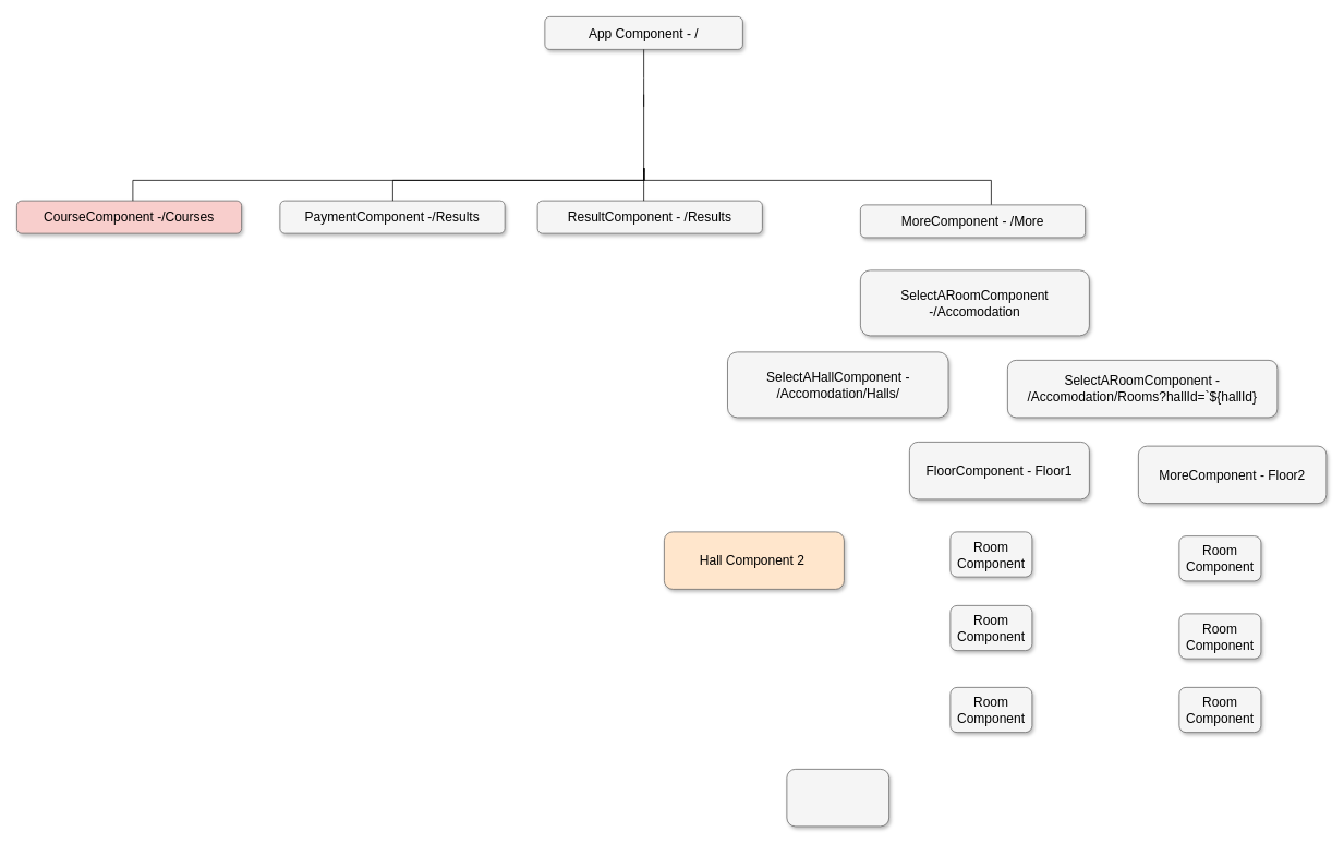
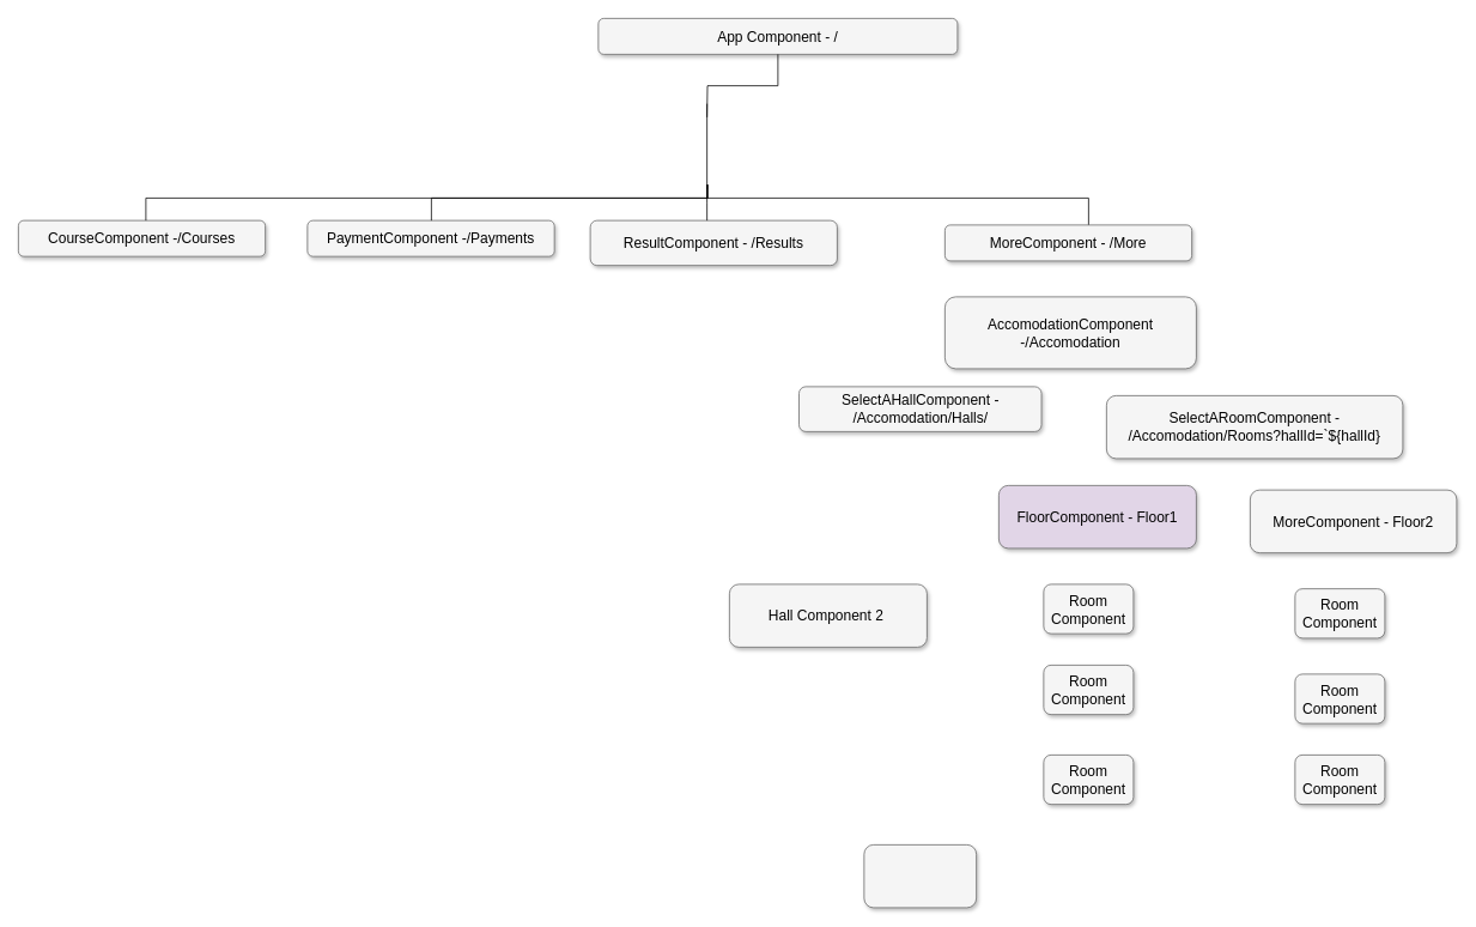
  <mxCell id="0" style=";html=1;" />
  <mxCell id="1" style=";html=1;" parent="0" />
- <mxCell id="2" value="PaymentComponent -/Results" style="whiteSpace=wrap;html=1;rounded=1;shadow=1;strokeWidth=1;fontSize=16;align=center;fillColor=#f5f5f5;strokeColor=#666666;" parent="1" vertex="1"><mxGeometry x="342" y="245" width="275" height="40" as="geometry" /></mxCell>
- <mxCell id="3" value="ResultComponent - /Results" style="whiteSpace=wrap;html=1;rounded=1;shadow=1;strokeWidth=1;fontSize=16;align=center;fillColor=#f5f5f5;strokeColor=#666666;" parent="1" vertex="1"><mxGeometry x="657" y="245" width="275" height="40" as="geometry" /></mxCell>
- <mxCell id="4" value="CourseComponent -/Courses" style="whiteSpace=wrap;html=1;rounded=1;shadow=1;strokeWidth=1;fontSize=16;align=center;fillColor=#f8cecc;strokeColor=#666666;" parent="1" vertex="1"><mxGeometry x="20" y="245" width="275" height="40" as="geometry" /></mxCell>
- <mxCell id="5" value="SelectAHallComponent - /Accomodation/Halls/" style="whiteSpace=wrap;html=1;rounded=1;shadow=1;strokeWidth=1;fontSize=16;align=center;fillColor=#f5f5f5;strokeColor=#666666;" parent="1" vertex="1"><mxGeometry x="889.5" y="430" width="270" height="80" as="geometry" /></mxCell>
- <mxCell id="6" value="Hall Component 2&amp;nbsp;" style="whiteSpace=wrap;html=1;rounded=1;shadow=1;strokeWidth=1;fontSize=16;align=center;fillColor=#ffe6cc;strokeColor=#666666;" parent="1" vertex="1"><mxGeometry x="812" y="650" width="220" height="70" as="geometry" /></mxCell>
- <mxCell id="7" value="App Component - /" style="whiteSpace=wrap;html=1;rounded=1;shadow=1;strokeWidth=1;fontSize=16;align=center;fillColor=#f5f5f5;strokeColor=#666666;" parent="1" vertex="1"><mxGeometry x="666" y="20" width="242" height="40" as="geometry" /></mxCell>
- <mxCell id="8" value="SelectARoomComponent -/Accomodation" style="whiteSpace=wrap;html=1;rounded=1;shadow=1;strokeWidth=1;fontSize=16;align=center;fillColor=#f5f5f5;strokeColor=#666666;" parent="1" vertex="1"><mxGeometry x="1052" y="330" width="280" height="80" as="geometry" /></mxCell>
+ <mxCell id="2" value="PaymentComponent -/Payments" style="whiteSpace=wrap;html=1;rounded=1;shadow=1;strokeWidth=1;fontSize=16;align=center;fillColor=#f5f5f5;strokeColor=#666666;" parent="1" vertex="1"><mxGeometry x="342" y="245" width="275" height="40" as="geometry" /></mxCell>
+ <mxCell id="3" value="ResultComponent - /Results" style="whiteSpace=wrap;html=1;rounded=1;shadow=1;strokeWidth=1;fontSize=16;align=center;fillColor=#f5f5f5;strokeColor=#666666;" parent="1" vertex="1"><mxGeometry x="657" y="245" width="275" height="50" as="geometry" /></mxCell>
+ <mxCell id="4" value="CourseComponent -/Courses" style="whiteSpace=wrap;html=1;rounded=1;shadow=1;strokeWidth=1;fontSize=16;align=center;fillColor=#f5f5f5;strokeColor=#666666;" parent="1" vertex="1"><mxGeometry x="20" y="245" width="275" height="40" as="geometry" /></mxCell>
+ <mxCell id="5" value="SelectAHallComponent - /Accomodation/Halls/" style="whiteSpace=wrap;html=1;rounded=1;shadow=1;strokeWidth=1;fontSize=16;align=center;fillColor=#f5f5f5;strokeColor=#666666;" parent="1" vertex="1"><mxGeometry x="889.5" y="430" width="270" height="50" as="geometry" /></mxCell>
+ <mxCell id="6" value="Hall Component 2&amp;nbsp;" style="whiteSpace=wrap;html=1;rounded=1;shadow=1;strokeWidth=1;fontSize=16;align=center;fillColor=#f5f5f5;strokeColor=#666666;" parent="1" vertex="1"><mxGeometry x="812" y="650" width="220" height="70" as="geometry" /></mxCell>
+ <mxCell id="7" value="App Component - /" style="whiteSpace=wrap;html=1;rounded=1;shadow=1;strokeWidth=1;fontSize=16;align=center;fillColor=#f5f5f5;strokeColor=#666666;" parent="1" vertex="1"><mxGeometry x="666" y="20" width="400" height="40" as="geometry" /></mxCell>
+ <mxCell id="8" value="AccomodationComponent -/Accomodation" style="whiteSpace=wrap;html=1;rounded=1;shadow=1;strokeWidth=1;fontSize=16;align=center;fillColor=#f5f5f5;strokeColor=#666666;" parent="1" vertex="1"><mxGeometry x="1052" y="330" width="280" height="80" as="geometry" /></mxCell>
  <mxCell id="9" style="edgeStyle=orthogonalEdgeStyle;html=1;startSize=6;endFill=0;endSize=6;strokeWidth=1;fontSize=16;rounded=0;endArrow=none;" parent="1" source="7" edge="1"><mxGeometry relative="1" as="geometry"><mxPoint x="787" y="130" as="targetPoint" /></mxGeometry></mxCell>
  <mxCell id="10" style="edgeStyle=orthogonalEdgeStyle;html=1;startSize=6;endFill=0;endSize=6;strokeWidth=1;fontSize=16;rounded=0;endArrow=none;" parent="1" edge="1"><mxGeometry relative="1" as="geometry"><mxPoint x="787" y="115" as="sourcePoint" /><mxPoint x="787" y="210" as="targetPoint" /></mxGeometry></mxCell>
  <mxCell id="11" style="edgeStyle=orthogonalEdgeStyle;html=1;startSize=6;endFill=0;endSize=6;strokeWidth=1;fontSize=16;rounded=0;endArrow=none;" parent="1" target="2" edge="1"><mxGeometry relative="1" as="geometry"><Array as="points"><mxPoint x="788" y="220" /><mxPoint x="480" y="220" /></Array><mxPoint x="788" y="205" as="sourcePoint" /></mxGeometry></mxCell>
  <mxCell id="12" style="edgeStyle=elbowEdgeStyle;html=1;startSize=6;endFill=0;endSize=6;strokeWidth=1;fontSize=16;rounded=0;endArrow=none;" parent="1" target="3" edge="1"><mxGeometry relative="1" as="geometry"><Array as="points"><mxPoint x="787" y="225" /></Array><mxPoint x="787" y="205" as="sourcePoint" /></mxGeometry></mxCell>
  <mxCell id="13" style="edgeStyle=orthogonalEdgeStyle;html=1;startSize=6;endFill=0;endSize=6;strokeWidth=1;fontSize=16;rounded=0;endArrow=none;exitX=0.5;exitY=1;" parent="1" target="4" edge="1"><mxGeometry relative="1" as="geometry"><Array as="points"><mxPoint x="787" y="220" /><mxPoint x="162" y="220" /></Array><mxPoint x="787" y="205" as="sourcePoint" /></mxGeometry></mxCell>
  <mxCell id="14" style="edgeStyle=orthogonalEdgeStyle;html=1;startSize=6;endFill=0;endSize=6;strokeWidth=1;fontSize=16;rounded=0;endArrow=none;" parent="1" target="15" edge="1"><mxGeometry relative="1" as="geometry"><Array as="points"><mxPoint x="787" y="220" /><mxPoint x="1212" y="220" /></Array><mxPoint x="787" y="205" as="sourcePoint" /></mxGeometry></mxCell>
  <mxCell id="15" value="MoreComponent - /More" style="whiteSpace=wrap;html=1;rounded=1;shadow=1;strokeWidth=1;fontSize=16;align=center;fillColor=#f5f5f5;strokeColor=#666666;points=[[0,0,0,0,0],[0,0.25,0,0,0],[0,0.5,0,0,0],[0,0.75,0,0,0],[0,1,0,0,0],[0.25,0,0,0,0],[0.25,1,0,0,0],[0.5,0,0,0,0],[0.5,1,0,0,0],[0.75,0,0,0,0],[0.75,1,0,0,0],[1,0,0,0,0],[1,0.25,0,0,0],[1,0.5,0,0,0],[1,0.75,0,0,0],[1,1,0,0,0]];" parent="1" vertex="1"><mxGeometry x="1052" y="250" width="275" height="40" as="geometry" /></mxCell>
  <mxCell id="16" value="" style="whiteSpace=wrap;html=1;rounded=1;shadow=1;strokeWidth=1;fontSize=16;align=center;fillColor=#f5f5f5;strokeColor=#666666;" vertex="1" parent="1"><mxGeometry x="962" y="940" width="125" height="70" as="geometry" /></mxCell>
  <mxCell id="17" style="edgeStyle=none;rounded=0;orthogonalLoop=1;jettySize=auto;html=1;exitX=1;exitY=0.5;exitDx=0;exitDy=0;" edge="1" parent="1" source="8" target="8"><mxGeometry relative="1" as="geometry" /></mxCell>
  <mxCell id="18" style="edgeStyle=none;rounded=0;orthogonalLoop=1;jettySize=auto;html=1;exitX=1;exitY=0.5;exitDx=0;exitDy=0;" edge="1" parent="1" source="5" target="5"><mxGeometry relative="1" as="geometry" /></mxCell>
- <mxCell id="19" value="FloorComponent - Floor1" style="whiteSpace=wrap;html=1;rounded=1;shadow=1;strokeWidth=1;fontSize=16;align=center;fillColor=#f5f5f5;strokeColor=#666666;" vertex="1" parent="1"><mxGeometry x="1112" y="540" width="220" height="70" as="geometry" /></mxCell>
+ <mxCell id="19" value="FloorComponent - Floor1" style="whiteSpace=wrap;html=1;rounded=1;shadow=1;strokeWidth=1;fontSize=16;align=center;fillColor=#e1d5e7;strokeColor=#666666;" vertex="1" parent="1"><mxGeometry x="1112" y="540" width="220" height="70" as="geometry" /></mxCell>
  <mxCell id="20" value="SelectARoomComponent - /Accomodation/Rooms?hallId=`${hallId}" style="whiteSpace=wrap;html=1;fontSize=16;fillColor=#f5f5f5;strokeColor=#666666;rounded=1;shadow=1;strokeWidth=1;" vertex="1" parent="1"><mxGeometry x="1232" y="440" width="330" height="70" as="geometry" /></mxCell>
  <mxCell id="21" value="MoreComponent - Floor2" style="whiteSpace=wrap;html=1;fontSize=16;fillColor=#f5f5f5;strokeColor=#666666;rounded=1;shadow=1;strokeWidth=1;" vertex="1" parent="1"><mxGeometry x="1392" y="545" width="230" height="70" as="geometry" /></mxCell>
  <mxCell id="22" style="edgeStyle=none;rounded=0;orthogonalLoop=1;jettySize=auto;html=1;exitX=1;exitY=0.5;exitDx=0;exitDy=0;" edge="1" parent="1" source="21" target="21"><mxGeometry relative="1" as="geometry" /></mxCell>
  <mxCell id="23" style="edgeStyle=none;rounded=0;orthogonalLoop=1;jettySize=auto;html=1;exitX=1;exitY=0.5;exitDx=0;exitDy=0;" edge="1" parent="1"><mxGeometry relative="1" as="geometry"><mxPoint x="1542" y="815" as="sourcePoint" /><mxPoint x="1542" y="815" as="targetPoint" /></mxGeometry></mxCell>
  <mxCell id="24" value="Room Component" style="whiteSpace=wrap;html=1;fontSize=16;fillColor=#f5f5f5;strokeColor=#666666;rounded=1;shadow=1;strokeWidth=1;" vertex="1" parent="1"><mxGeometry x="1162" y="650" width="100" height="55" as="geometry" /></mxCell>
  <mxCell id="25" value="Room Component" style="whiteSpace=wrap;html=1;fontSize=16;fillColor=#f5f5f5;strokeColor=#666666;rounded=1;shadow=1;strokeWidth=1;" vertex="1" parent="1"><mxGeometry x="1162" y="740" width="100" height="55" as="geometry" /></mxCell>
  <mxCell id="26" value="Room Component" style="whiteSpace=wrap;html=1;fontSize=16;fillColor=#f5f5f5;strokeColor=#666666;rounded=1;shadow=1;strokeWidth=1;" vertex="1" parent="1"><mxGeometry x="1162" y="840" width="100" height="55" as="geometry" /></mxCell>
  <mxCell id="27" value="Room Component" style="whiteSpace=wrap;html=1;fontSize=16;fillColor=#f5f5f5;strokeColor=#666666;rounded=1;shadow=1;strokeWidth=1;" vertex="1" parent="1"><mxGeometry x="1442" y="840" width="100" height="55" as="geometry" /></mxCell>
  <mxCell id="28" value="Room Component" style="whiteSpace=wrap;html=1;fontSize=16;fillColor=#f5f5f5;strokeColor=#666666;rounded=1;shadow=1;strokeWidth=1;" vertex="1" parent="1"><mxGeometry x="1442" y="750" width="100" height="55" as="geometry" /></mxCell>
  <mxCell id="29" value="Room Component" style="whiteSpace=wrap;html=1;fontSize=16;fillColor=#f5f5f5;strokeColor=#666666;rounded=1;shadow=1;strokeWidth=1;" vertex="1" parent="1"><mxGeometry x="1442" y="655" width="100" height="55" as="geometry" /></mxCell>
